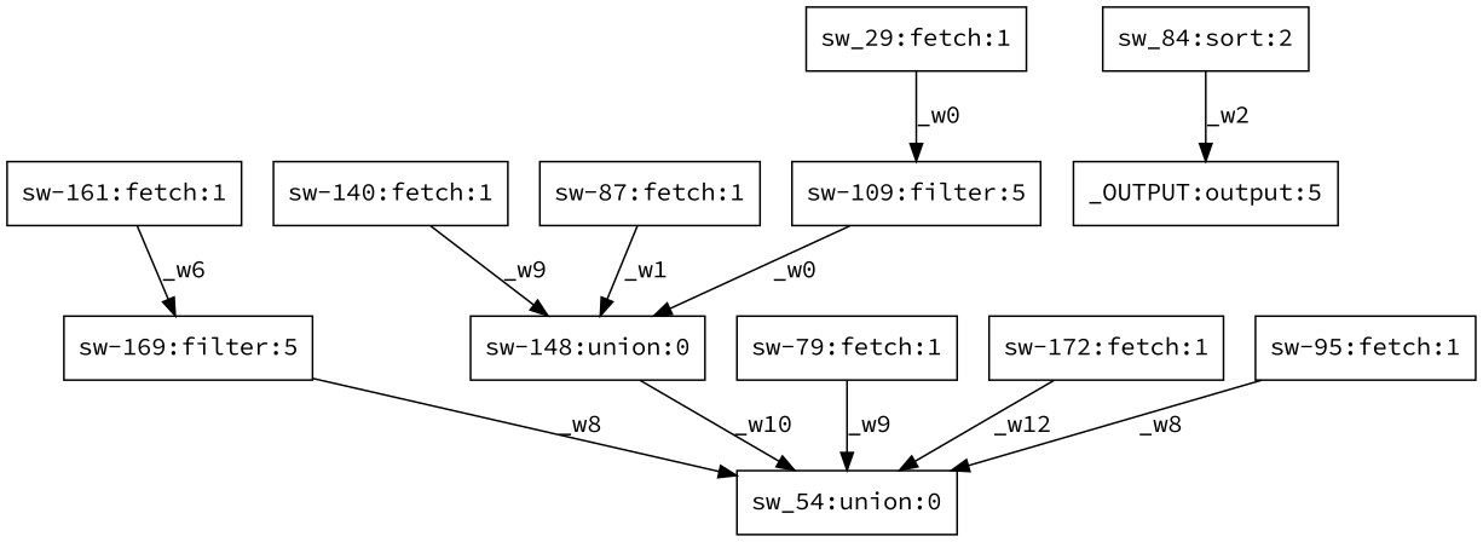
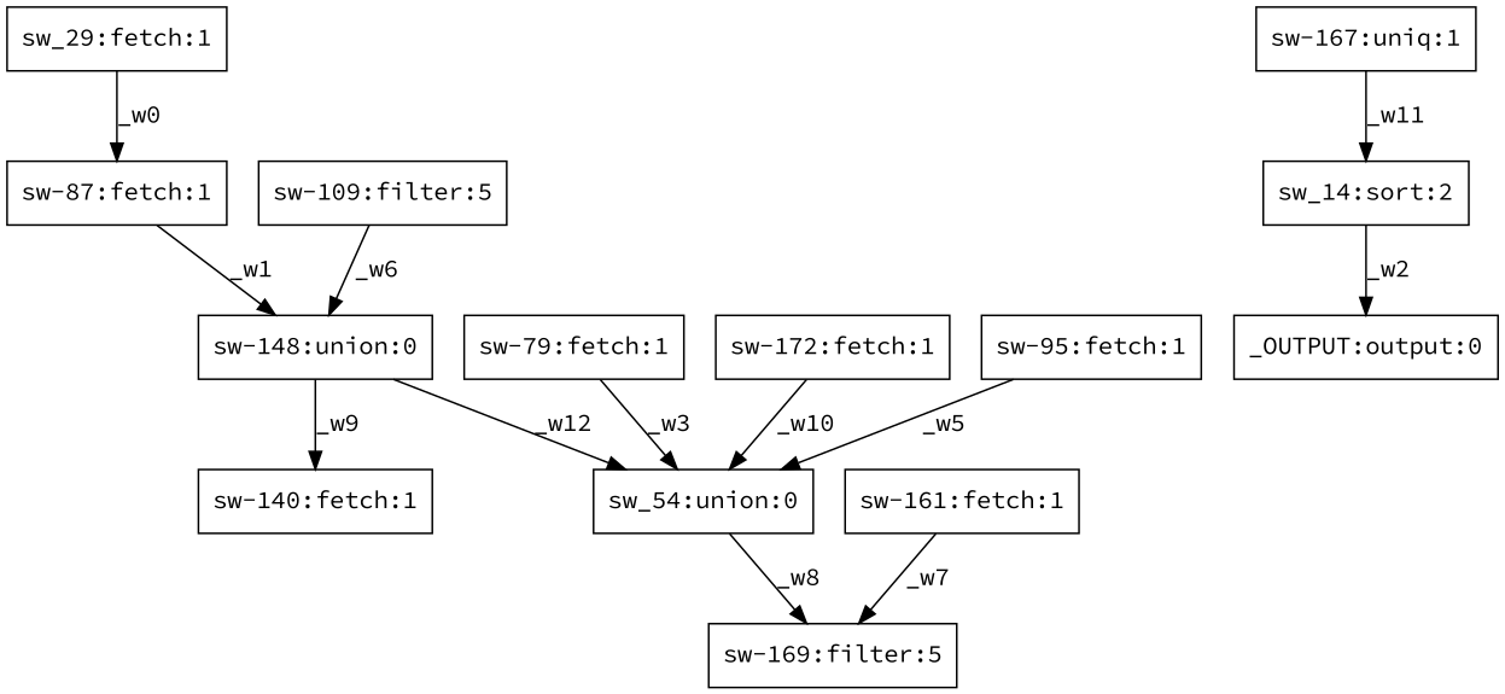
  digraph {
    fontname="Source Code Pro"
    node [fontname="Source Code Pro" shape=box]
    edge [fontname="Source Code Pro"]
    n1 [label="sw_29:fetch:1"]
    n2 [label="sw-109:filter:5"]
    n3 [label="sw-148:union:0"]
-   n4 [label="_OUTPUT:output:5"]
+   n4 [label="_OUTPUT:output:0"]
    n5 [label="sw_54:union:0"]
-   n7 [label="sw_84:sort:2"]
+   n6 [label="sw-167:uniq:1"]
+   n7 [label="sw_14:sort:2"]
    n8 [label="sw-169:filter:5"]
    n9 [label="sw-79:fetch:1"]
    n10 [label="sw-140:fetch:1"]
    n11 [label="sw-87:fetch:1"]
    n12 [label="sw-161:fetch:1"]
    n13 [label="sw-172:fetch:1"]
    n14 [label="sw-95:fetch:1"]
-   n1 -> n2 [label=_w0]
-   n2 -> n3 [label=_w0]
-   n3 -> n5 [label=_w10]
+   n1 -> n11 [label=_w0]
+   n2 -> n3 [label=_w6]
+   n3 -> n5 [label=_w12]
+   n6 -> n7 [label=_w11]
    n7 -> n4 [label=_w2]
-   n8 -> n5 [label=_w8]
-   n9 -> n5 [label=_w9]
-   n10 -> n3 [label=_w9]
+   n5 -> n8 [label=_w8]
+   n9 -> n5 [label=_w3]
+   n3 -> n10 [label=_w9]
    n11 -> n3 [label=_w1]
-   n12 -> n8 [label=_w6]
-   n13 -> n5 [label=_w12]
-   n14 -> n5 [label=_w8]
+   n12 -> n8 [label=_w7]
+   n13 -> n5 [label=_w10]
+   n14 -> n5 [label=_w5]
  }
